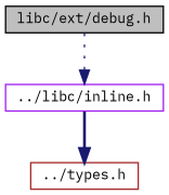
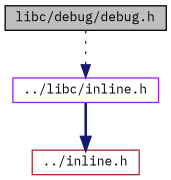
  digraph {
    fontname="IBM Plex Mono"
    node [fillcolor=white fontname="IBM Plex Mono" fontsize=10 shape=record style=filled]
    edge [color=midnightblue fontname="IBM Plex Mono" fontsize=10 labelfontname=Helvetica labelfontsize=10]
-   n1 [color=black fillcolor=grey75 fontcolor=black height=0.2 label="libc/ext/debug.h" width=0.4]
+   n1 [color=black fillcolor=grey75 fontcolor=black height=0.2 label="libc/debug/debug.h" width=0.4]
    n2 [color=purple height=0.2 label="../libc/inline.h" width=0.4]
-   n3 [color=brown height=0.2 label="../types.h" width=0.4]
+   n3 [color=brown height=0.2 label="../inline.h" width=0.4]
    n1 -> n2 [style=dotted]
    n2 -> n3 [style=bold]
  }
